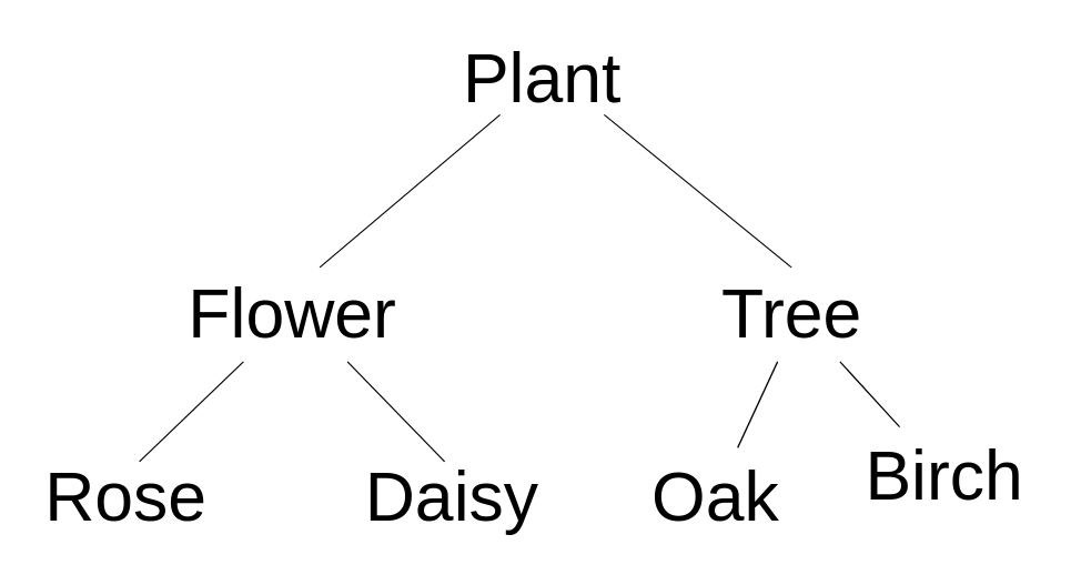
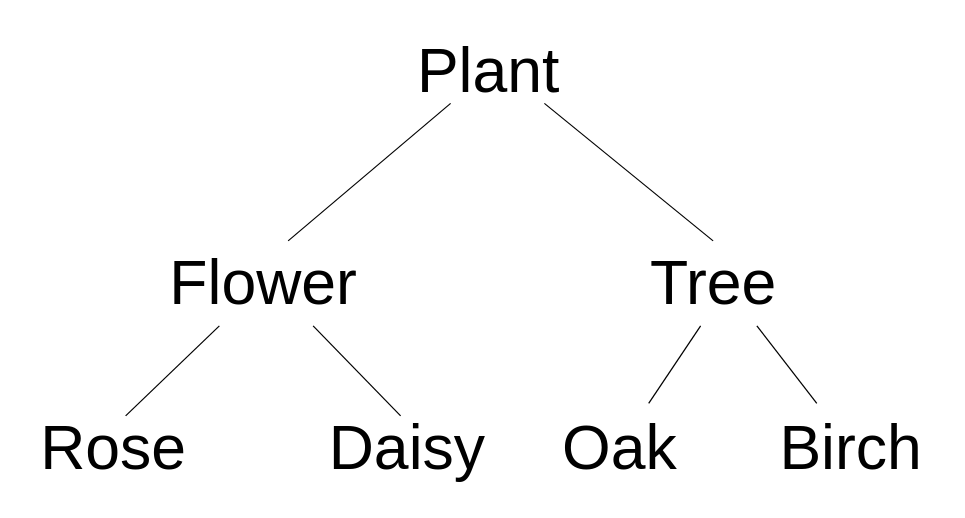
  <mxCell id="0" />
  <mxCell id="1" parent="0" />
  <mxCell id="2" value="&lt;font style=&quot;font-size: 50px;&quot;&gt;Plant&lt;/font&gt;" style="text;html=1;align=center;verticalAlign=middle;resizable=0;points=[];autosize=1;strokeColor=none;fillColor=none;" vertex="1" parent="1"><mxGeometry x="320" y="20" width="140" height="70" as="geometry" /></mxCell>
  <mxCell id="3" value="" style="endArrow=none;html=1;rounded=0;" edge="1" parent="1"><mxGeometry width="50" height="50" relative="1" as="geometry"><mxPoint x="230" y="192" as="sourcePoint" /><mxPoint x="360" y="82" as="targetPoint" /></mxGeometry></mxCell>
  <mxCell id="4" value="" style="endArrow=none;html=1;rounded=0;" edge="1" parent="1"><mxGeometry width="50" height="50" relative="1" as="geometry"><mxPoint x="570" y="192" as="sourcePoint" /><mxPoint x="435" y="82" as="targetPoint" /></mxGeometry></mxCell>
  <mxCell id="5" value="&lt;font style=&quot;font-size: 50px;&quot;&gt;Flower&lt;/font&gt;" style="text;html=1;align=center;verticalAlign=middle;resizable=0;points=[];autosize=1;strokeColor=none;fillColor=none;" vertex="1" parent="1"><mxGeometry x="125" y="190" width="170" height="70" as="geometry" /></mxCell>
  <mxCell id="6" value="&lt;font style=&quot;font-size: 50px;&quot;&gt;Tree&lt;/font&gt;" style="text;html=1;align=center;verticalAlign=middle;resizable=0;points=[];autosize=1;strokeColor=none;fillColor=none;" vertex="1" parent="1"><mxGeometry x="510" y="190" width="120" height="70" as="geometry" /></mxCell>
  <mxCell id="7" value="" style="endArrow=none;html=1;rounded=0;" edge="1" parent="1"><mxGeometry width="50" height="50" relative="1" as="geometry"><mxPoint x="100" y="332" as="sourcePoint" /><mxPoint x="175" y="260" as="targetPoint" /></mxGeometry></mxCell>
  <mxCell id="8" value="&lt;font style=&quot;font-size: 50px;&quot;&gt;Rose&lt;/font&gt;" style="text;html=1;align=center;verticalAlign=middle;resizable=0;points=[];autosize=1;strokeColor=none;fillColor=none;" vertex="1" parent="1"><mxGeometry x="20" y="322" width="140" height="70" as="geometry" /></mxCell>
  <mxCell id="9" value="" style="endArrow=none;html=1;rounded=0;" edge="1" parent="1"><mxGeometry width="50" height="50" relative="1" as="geometry"><mxPoint x="320" y="332" as="sourcePoint" /><mxPoint x="250" y="260" as="targetPoint" /></mxGeometry></mxCell>
  <mxCell id="10" value="&lt;span style=&quot;font-size: 50px;&quot;&gt;Daisy&lt;/span&gt;" style="text;html=1;align=center;verticalAlign=middle;resizable=0;points=[];autosize=1;strokeColor=none;fillColor=none;" vertex="1" parent="1"><mxGeometry x="250" y="322" width="150" height="70" as="geometry" /></mxCell>
  <mxCell id="11" value="" style="endArrow=none;html=1;rounded=0;" edge="1" parent="1" source="12"><mxGeometry width="50" height="50" relative="1" as="geometry"><mxPoint x="500" y="342" as="sourcePoint" /><mxPoint x="560" y="260" as="targetPoint" /><Array as="points" /></mxGeometry></mxCell>
- <mxCell id="12" value="&lt;font style=&quot;font-size: 50px;&quot;&gt;Oak&lt;/font&gt;" style="text;html=1;align=center;verticalAlign=middle;resizable=0;points=[];autosize=1;strokeColor=none;fillColor=none;" vertex="1" parent="1"><mxGeometry x="455" y="322" width="120" height="70" as="geometry" /></mxCell>
+ <mxCell id="12" value="&lt;font style=&quot;font-size: 50px;&quot;&gt;Oak&lt;/font&gt;" style="text;html=1;align=center;verticalAlign=middle;resizable=0;points=[];autosize=1;strokeColor=none;fillColor=none;" vertex="1" parent="1"><mxGeometry x="435" y="322" width="120" height="70" as="geometry" /></mxCell>
  <mxCell id="13" value="" style="endArrow=none;html=1;rounded=0;" edge="1" parent="1" source="14"><mxGeometry width="50" height="50" relative="1" as="geometry"><mxPoint x="680" y="342" as="sourcePoint" /><mxPoint x="605" y="260" as="targetPoint" /></mxGeometry></mxCell>
- <mxCell id="14" value="&lt;font style=&quot;font-size: 50px;&quot;&gt;Birch&lt;/font&gt;" style="text;html=1;align=center;verticalAlign=middle;resizable=0;points=[];autosize=1;strokeColor=none;fillColor=none;" vertex="1" parent="1"><mxGeometry x="610" y="307" width="140" height="70" as="geometry" /></mxCell>
+ <mxCell id="14" value="&lt;font style=&quot;font-size: 50px;&quot;&gt;Birch&lt;/font&gt;" style="text;html=1;align=center;verticalAlign=middle;resizable=0;points=[];autosize=1;strokeColor=none;fillColor=none;" vertex="1" parent="1"><mxGeometry x="610" y="322" width="140" height="70" as="geometry" /></mxCell>
